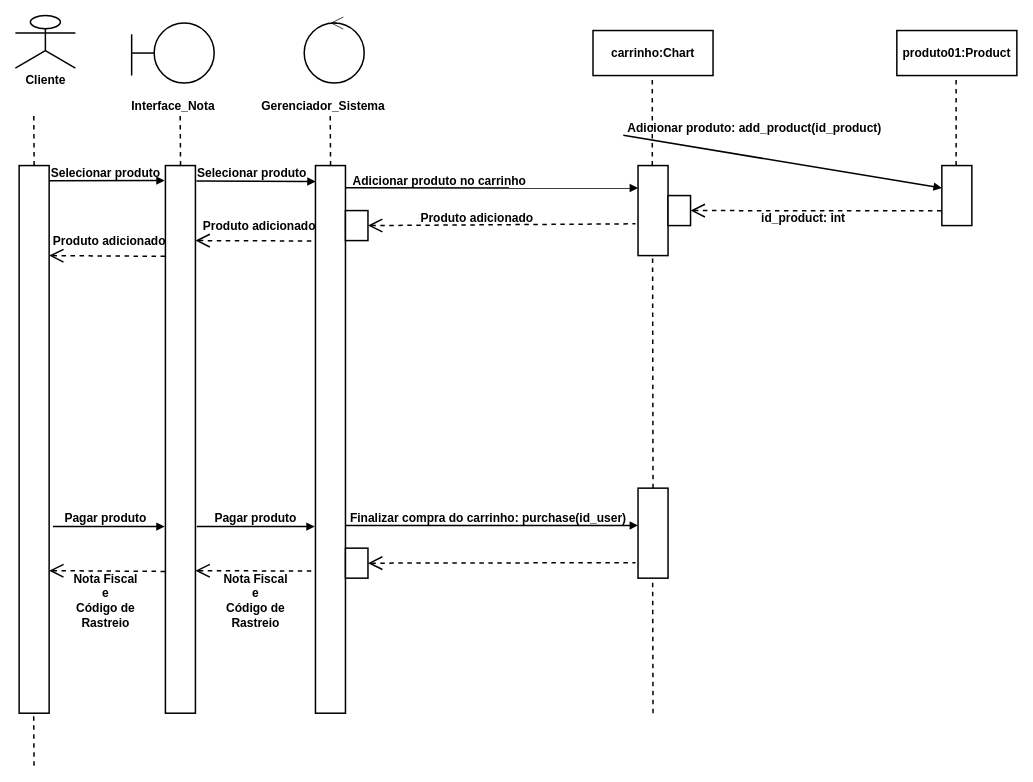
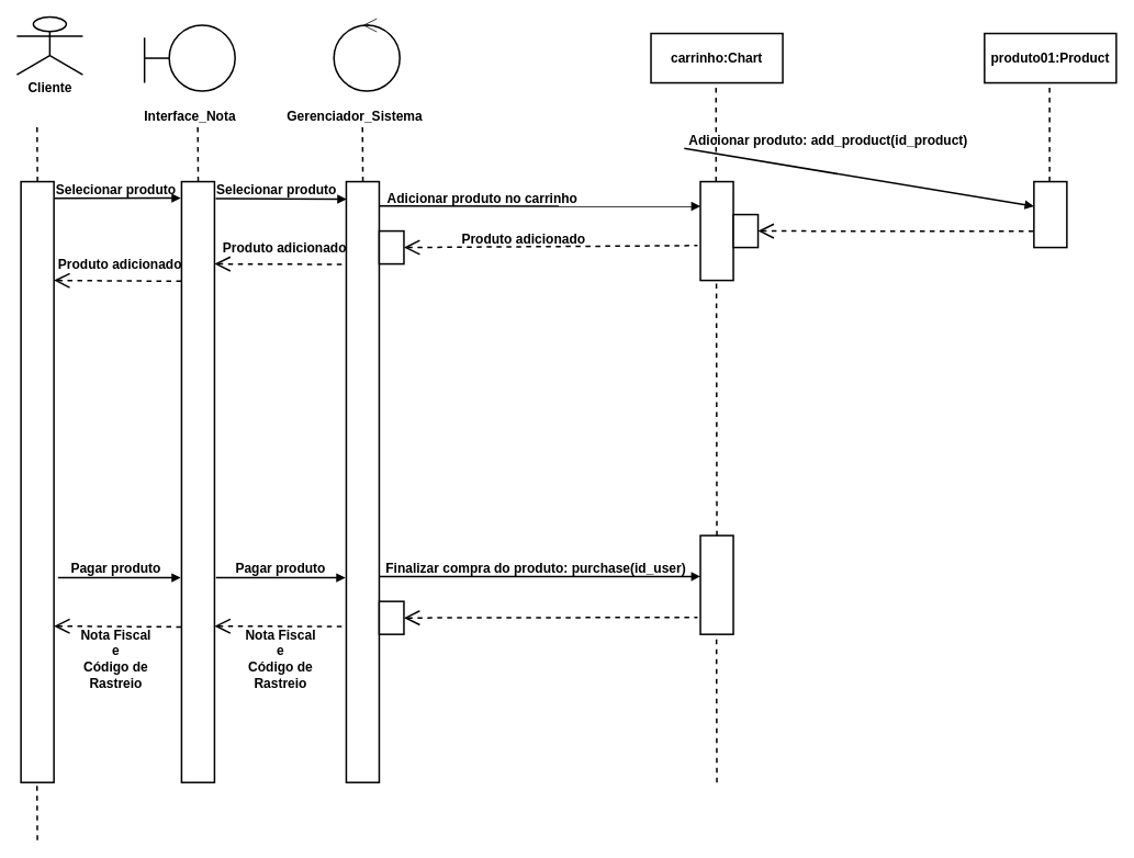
  <mxCell id="0" />
  <mxCell id="1" parent="0" />
  <mxCell id="2" value="Cliente" style="shape=umlActor;verticalLabelPosition=bottom;verticalAlign=top;html=1;outlineConnect=0;strokeWidth=2;fontStyle=1;fontSize=16;" vertex="1" parent="1"><mxGeometry x="20" y="20" width="80" height="70" as="geometry" /></mxCell>
  <mxCell id="3" value="" style="rounded=0;whiteSpace=wrap;html=1;strokeWidth=2;fontSize=16;direction=south;" vertex="1" parent="1"><mxGeometry x="25" y="220" width="40" height="730" as="geometry" /></mxCell>
  <mxCell id="4" value="" style="endArrow=none;dashed=1;html=1;fontSize=16;fontStyle=0;strokeWidth=2;" edge="1" parent="1"><mxGeometry width="50" height="50" relative="1" as="geometry"><mxPoint x="45" y="220" as="sourcePoint" /><mxPoint x="44.5" y="150" as="targetPoint" /></mxGeometry></mxCell>
  <mxCell id="5" value="" style="endArrow=none;dashed=1;html=1;fontSize=16;fontStyle=0;strokeWidth=2;" edge="1" parent="1"><mxGeometry width="50" height="50" relative="1" as="geometry"><mxPoint x="44.91" y="1020" as="sourcePoint" /><mxPoint x="44.41" y="950" as="targetPoint" /></mxGeometry></mxCell>
  <mxCell id="6" value="&lt;b&gt;carrinho:Chart&lt;/b&gt;" style="rounded=0;whiteSpace=wrap;html=1;strokeWidth=2;fontSize=16;" vertex="1" parent="1"><mxGeometry x="790" y="40" width="160" height="60" as="geometry" /></mxCell>
  <mxCell id="7" value="" style="endArrow=block;html=1;strokeWidth=2;fontSize=16;endFill=1;exitX=0.035;exitY=1.017;exitDx=0;exitDy=0;exitPerimeter=0;entryX=0.994;entryY=1;entryDx=0;entryDy=0;entryPerimeter=0;" edge="1" parent="1" source="8" target="8"><mxGeometry width="50" height="50" relative="1" as="geometry"><mxPoint x="140" y="260" as="sourcePoint" /><mxPoint x="219" y="240" as="targetPoint" /></mxGeometry></mxCell>
  <mxCell id="8" value="&lt;b&gt;Selecionar produto&lt;/b&gt;" style="text;html=1;align=center;verticalAlign=middle;resizable=0;points=[];autosize=1;fontSize=16;" vertex="1" parent="1"><mxGeometry x="60" y="220" width="160" height="20" as="geometry" /></mxCell>
  <mxCell id="9" value="" style="endArrow=none;dashed=1;html=1;fontSize=16;fontStyle=0;strokeWidth=2;" edge="1" parent="1"><mxGeometry width="50" height="50" relative="1" as="geometry"><mxPoint x="869" y="220" as="sourcePoint" /><mxPoint x="869" y="100" as="targetPoint" /></mxGeometry></mxCell>
  <mxCell id="10" value="" style="endArrow=block;html=1;strokeWidth=2;fontSize=16;endFill=1;exitX=0.001;exitY=0.983;exitDx=0;exitDy=0;exitPerimeter=0;" edge="1" parent="1" source="11"><mxGeometry width="50" height="50" relative="1" as="geometry"><mxPoint x="930" y="270" as="sourcePoint" /><mxPoint x="1255" y="250" as="targetPoint" /></mxGeometry></mxCell>
  <mxCell id="11" value="&lt;b&gt;Adicionar produto: add_product(id_product)&lt;/b&gt;" style="text;html=1;align=center;verticalAlign=middle;resizable=0;points=[];autosize=1;fontSize=16;" vertex="1" parent="1"><mxGeometry x="830" y="160" width="350" height="20" as="geometry" /></mxCell>
  <mxCell id="12" value="" style="rounded=0;whiteSpace=wrap;html=1;strokeWidth=2;fontSize=16;direction=south;" vertex="1" parent="1"><mxGeometry x="850" y="220" width="40" height="120" as="geometry" /></mxCell>
  <mxCell id="13" value="" style="ellipse;whiteSpace=wrap;html=1;aspect=fixed;strokeWidth=2;fontSize=16;" vertex="1" parent="1"><mxGeometry x="205" y="30" width="80" height="80" as="geometry" /></mxCell>
  <mxCell id="14" value="" style="endArrow=none;html=1;strokeWidth=2;fontSize=16;" edge="1" parent="1"><mxGeometry width="50" height="50" relative="1" as="geometry"><mxPoint x="175" y="100" as="sourcePoint" /><mxPoint x="175" y="45" as="targetPoint" /></mxGeometry></mxCell>
  <mxCell id="15" value="" style="endArrow=none;html=1;strokeWidth=2;fontSize=16;entryX=0;entryY=0.5;entryDx=0;entryDy=0;" edge="1" parent="1" target="13"><mxGeometry width="50" height="50" relative="1" as="geometry"><mxPoint x="175" y="70" as="sourcePoint" /><mxPoint x="195" y="40" as="targetPoint" /></mxGeometry></mxCell>
  <mxCell id="16" value="&lt;b&gt;Interface_Nota&lt;/b&gt;" style="text;html=1;align=center;verticalAlign=middle;resizable=0;points=[];autosize=1;fontSize=16;" vertex="1" parent="1"><mxGeometry x="170" y="130" width="120" height="20" as="geometry" /></mxCell>
  <mxCell id="17" value="" style="endArrow=none;dashed=1;html=1;fontSize=16;fontStyle=0;strokeWidth=2;" edge="1" parent="1"><mxGeometry width="50" height="50" relative="1" as="geometry"><mxPoint x="240.16" y="220" as="sourcePoint" /><mxPoint x="239.66" y="150" as="targetPoint" /></mxGeometry></mxCell>
  <mxCell id="18" value="" style="rounded=0;whiteSpace=wrap;html=1;strokeWidth=2;fontSize=16;direction=south;" vertex="1" parent="1"><mxGeometry x="220" y="220" width="40" height="730" as="geometry" /></mxCell>
  <mxCell id="19" value="" style="endArrow=block;html=1;strokeWidth=2;fontSize=16;endFill=1;exitX=0.04;exitY=1.033;exitDx=0;exitDy=0;exitPerimeter=0;entryX=1.033;entryY=1.06;entryDx=0;entryDy=0;entryPerimeter=0;" edge="1" parent="1" source="20" target="20"><mxGeometry width="50" height="50" relative="1" as="geometry"><mxPoint x="335" y="258.68" as="sourcePoint" /><mxPoint x="415" y="238.68" as="targetPoint" /></mxGeometry></mxCell>
  <mxCell id="20" value="&lt;b&gt;Selecionar produto&lt;/b&gt;" style="text;html=1;align=center;verticalAlign=middle;resizable=0;points=[];autosize=1;fontSize=16;" vertex="1" parent="1"><mxGeometry x="255" y="220" width="160" height="20" as="geometry" /></mxCell>
  <mxCell id="21" value="" style="ellipse;whiteSpace=wrap;html=1;aspect=fixed;strokeWidth=2;fontSize=16;" vertex="1" parent="1"><mxGeometry x="405" y="30" width="80" height="80" as="geometry" /></mxCell>
  <mxCell id="22" value="&lt;b&gt;Gerenciador_Sistema&lt;/b&gt;" style="text;html=1;align=center;verticalAlign=middle;resizable=0;points=[];autosize=1;fontSize=16;" vertex="1" parent="1"><mxGeometry x="340" y="130" width="180" height="20" as="geometry" /></mxCell>
  <mxCell id="23" value="" style="endArrow=none;dashed=1;html=1;fontSize=16;fontStyle=0;strokeWidth=2;" edge="1" parent="1"><mxGeometry width="50" height="50" relative="1" as="geometry"><mxPoint x="440.16" y="220" as="sourcePoint" /><mxPoint x="439.66" y="150" as="targetPoint" /></mxGeometry></mxCell>
  <mxCell id="24" value="" style="rounded=0;whiteSpace=wrap;html=1;strokeWidth=2;fontSize=16;direction=south;" vertex="1" parent="1"><mxGeometry x="420" y="220" width="40" height="730" as="geometry" /></mxCell>
  <mxCell id="25" value="" style="endArrow=open;html=1;strokeWidth=1;fontSize=16;endFill=0;entryX=0.5;entryY=0;entryDx=0;entryDy=0;endSize=15;" edge="1" parent="1"><mxGeometry width="50" height="50" relative="1" as="geometry"><mxPoint x="445" y="30" as="sourcePoint" /><mxPoint x="440" y="30" as="targetPoint" /><Array as="points"><mxPoint x="450" y="30" /><mxPoint x="440" y="30" /></Array></mxGeometry></mxCell>
  <mxCell id="26" value="&lt;b&gt;produto01:Product&lt;/b&gt;" style="rounded=0;whiteSpace=wrap;html=1;strokeWidth=2;fontSize=16;" vertex="1" parent="1"><mxGeometry x="1195" y="40" width="160" height="60" as="geometry" /></mxCell>
  <mxCell id="27" value="" style="endArrow=none;dashed=1;html=1;fontSize=16;fontStyle=0;strokeWidth=2;" edge="1" parent="1"><mxGeometry width="50" height="50" relative="1" as="geometry"><mxPoint x="1274" y="220" as="sourcePoint" /><mxPoint x="1274" y="100" as="targetPoint" /></mxGeometry></mxCell>
  <mxCell id="28" value="" style="rounded=0;whiteSpace=wrap;html=1;strokeWidth=2;fontSize=16;direction=south;" vertex="1" parent="1"><mxGeometry x="1255" y="220" width="40" height="80" as="geometry" /></mxCell>
  <mxCell id="29" value="" style="endArrow=block;html=1;strokeWidth=2;fontSize=16;endFill=1;exitX=0.001;exitY=0.983;exitDx=0;exitDy=0;exitPerimeter=0;entryX=0.25;entryY=1;entryDx=0;entryDy=0;" edge="1" parent="1" source="30" target="12"><mxGeometry width="50" height="50" relative="1" as="geometry"><mxPoint x="450" y="269.65" as="sourcePoint" /><mxPoint x="775" y="249.65" as="targetPoint" /></mxGeometry></mxCell>
  <mxCell id="30" value="&lt;b&gt;Adicionar produto no carrinho&lt;/b&gt;" style="text;html=1;align=center;verticalAlign=middle;resizable=0;points=[];autosize=1;fontSize=16;" vertex="1" parent="1"><mxGeometry x="460" y="230" width="250" height="20" as="geometry" /></mxCell>
  <mxCell id="31" value="" style="endArrow=none;html=1;strokeWidth=2;fontSize=16;endFill=0;startArrow=open;startFill=0;dashed=1;endSize=20;startSize=15;" edge="1" parent="1"><mxGeometry width="50" height="50" relative="1" as="geometry"><mxPoint x="920" y="280" as="sourcePoint" /><mxPoint x="1254.65" y="280.34" as="targetPoint" /></mxGeometry></mxCell>
- <mxCell id="32" value="&lt;b&gt;id_product: int&lt;/b&gt;" style="text;html=1;align=center;verticalAlign=middle;resizable=0;points=[];autosize=1;fontSize=16;" vertex="1" parent="1"><mxGeometry x="1005" y="280" width="130" height="20" as="geometry" /></mxCell>
  <mxCell id="33" value="" style="rounded=0;whiteSpace=wrap;html=1;strokeWidth=2;fontSize=16;direction=south;" vertex="1" parent="1"><mxGeometry x="890" y="260" width="30" height="40" as="geometry" /></mxCell>
  <mxCell id="34" value="" style="endArrow=none;html=1;strokeWidth=2;fontSize=16;endFill=0;startArrow=open;startFill=0;dashed=1;exitX=0.5;exitY=0;exitDx=0;exitDy=0;entryX=0.647;entryY=1.085;entryDx=0;entryDy=0;entryPerimeter=0;endSize=20;startSize=15;" edge="1" parent="1" source="37" target="12"><mxGeometry width="50" height="50" relative="1" as="geometry"><mxPoint x="500" y="299" as="sourcePoint" /><mxPoint x="780" y="299" as="targetPoint" /></mxGeometry></mxCell>
  <mxCell id="35" value="" style="endArrow=none;html=1;strokeWidth=2;fontSize=16;endFill=0;exitX=0.04;exitY=1.033;exitDx=0;exitDy=0;exitPerimeter=0;entryX=1.033;entryY=1.06;entryDx=0;entryDy=0;entryPerimeter=0;startArrow=open;startFill=0;dashed=1;startSize=15;" edge="1" parent="1"><mxGeometry width="50" height="50" relative="1" as="geometry"><mxPoint x="260" y="320" as="sourcePoint" /><mxPoint x="418.88" y="320.54" as="targetPoint" /></mxGeometry></mxCell>
  <mxCell id="36" value="" style="endArrow=none;html=1;strokeWidth=2;fontSize=16;endFill=0;exitX=0.04;exitY=1.033;exitDx=0;exitDy=0;exitPerimeter=0;startArrow=open;startFill=0;dashed=1;startSize=15;" edge="1" parent="1"><mxGeometry width="50" height="50" relative="1" as="geometry"><mxPoint x="65" y="340" as="sourcePoint" /><mxPoint x="220" y="341" as="targetPoint" /></mxGeometry></mxCell>
  <mxCell id="37" value="" style="rounded=0;whiteSpace=wrap;html=1;strokeWidth=2;fontSize=16;direction=south;" vertex="1" parent="1"><mxGeometry x="460" y="280" width="30" height="40" as="geometry" /></mxCell>
  <mxCell id="38" value="&lt;b&gt;Produto adicionado&lt;/b&gt;" style="text;html=1;align=center;verticalAlign=middle;resizable=0;points=[];autosize=1;fontSize=16;" vertex="1" parent="1"><mxGeometry x="550" y="280" width="170" height="20" as="geometry" /></mxCell>
  <mxCell id="39" value="&lt;b&gt;Produto adicionado&lt;/b&gt;" style="text;html=1;align=center;verticalAlign=middle;resizable=0;points=[];autosize=1;fontSize=16;" vertex="1" parent="1"><mxGeometry x="260" y="290" width="170" height="20" as="geometry" /></mxCell>
  <mxCell id="40" value="&lt;b&gt;Produto adicionado&lt;/b&gt;" style="text;html=1;align=center;verticalAlign=middle;resizable=0;points=[];autosize=1;fontSize=16;" vertex="1" parent="1"><mxGeometry x="60" y="310" width="170" height="20" as="geometry" /></mxCell>
  <mxCell id="41" value="" style="endArrow=block;html=1;strokeWidth=2;fontSize=16;endFill=1;entryX=0.038;entryY=1.025;entryDx=0;entryDy=0;entryPerimeter=0;" edge="1" parent="1"><mxGeometry width="50" height="50" relative="1" as="geometry"><mxPoint x="70" y="701" as="sourcePoint" /><mxPoint x="219" y="701.28" as="targetPoint" /></mxGeometry></mxCell>
  <mxCell id="42" value="&lt;b&gt;Pagar produto&lt;/b&gt;" style="text;html=1;align=center;verticalAlign=middle;resizable=0;points=[];autosize=1;fontSize=16;" vertex="1" parent="1"><mxGeometry x="80" y="680" width="120" height="20" as="geometry" /></mxCell>
  <mxCell id="43" value="" style="endArrow=none;html=1;strokeWidth=2;fontSize=16;endFill=0;exitX=0.04;exitY=1.033;exitDx=0;exitDy=0;exitPerimeter=0;startArrow=open;startFill=0;dashed=1;startSize=15;" edge="1" parent="1"><mxGeometry width="50" height="50" relative="1" as="geometry"><mxPoint x="65" y="760" as="sourcePoint" /><mxPoint x="220" y="761" as="targetPoint" /></mxGeometry></mxCell>
  <mxCell id="44" value="" style="endArrow=block;html=1;strokeWidth=2;fontSize=16;endFill=1;exitX=0.659;exitY=-0.045;exitDx=0;exitDy=0;exitPerimeter=0;entryX=0.038;entryY=1.025;entryDx=0;entryDy=0;entryPerimeter=0;" edge="1" parent="1" source="18"><mxGeometry width="50" height="50" relative="1" as="geometry"><mxPoint x="340" y="720" as="sourcePoint" /><mxPoint x="419" y="701.28" as="targetPoint" /></mxGeometry></mxCell>
  <mxCell id="45" value="&lt;b&gt;Pagar produto&lt;/b&gt;" style="text;html=1;align=center;verticalAlign=middle;resizable=0;points=[];autosize=1;fontSize=16;" vertex="1" parent="1"><mxGeometry x="280" y="680" width="120" height="20" as="geometry" /></mxCell>
  <mxCell id="46" value="" style="endArrow=none;html=1;strokeWidth=2;fontSize=16;endFill=0;exitX=0.04;exitY=1.033;exitDx=0;exitDy=0;exitPerimeter=0;entryX=1.033;entryY=1.06;entryDx=0;entryDy=0;entryPerimeter=0;startArrow=open;startFill=0;dashed=1;startSize=15;" edge="1" parent="1"><mxGeometry width="50" height="50" relative="1" as="geometry"><mxPoint x="260" y="760" as="sourcePoint" /><mxPoint x="418.88" y="760.54" as="targetPoint" /></mxGeometry></mxCell>
  <mxCell id="47" value="&lt;b&gt;Nota Fiscal&lt;br&gt;e&lt;br&gt;Código de&lt;br&gt;Rastreio&lt;br&gt;&lt;/b&gt;" style="text;html=1;align=center;verticalAlign=middle;resizable=0;points=[];autosize=1;fontSize=16;" vertex="1" parent="1"><mxGeometry x="290" y="760" width="100" height="80" as="geometry" /></mxCell>
  <mxCell id="48" value="" style="endArrow=none;dashed=1;html=1;fontSize=16;fontStyle=0;strokeWidth=2;exitX=0;exitY=0.5;exitDx=0;exitDy=0;" edge="1" parent="1" source="49"><mxGeometry width="50" height="50" relative="1" as="geometry"><mxPoint x="869.41" y="460" as="sourcePoint" /><mxPoint x="869.41" y="340" as="targetPoint" /></mxGeometry></mxCell>
  <mxCell id="49" value="" style="rounded=0;whiteSpace=wrap;html=1;strokeWidth=2;fontSize=16;direction=south;" vertex="1" parent="1"><mxGeometry x="850" y="650" width="40" height="120" as="geometry" /></mxCell>
  <mxCell id="50" value="" style="endArrow=block;html=1;strokeWidth=2;fontSize=16;endFill=1;exitX=0.001;exitY=0.983;exitDx=0;exitDy=0;exitPerimeter=0;entryX=0.414;entryY=1;entryDx=0;entryDy=0;entryPerimeter=0;" edge="1" parent="1" source="51" target="49"><mxGeometry width="50" height="50" relative="1" as="geometry"><mxPoint x="450" y="719.65" as="sourcePoint" /><mxPoint x="775" y="699.65" as="targetPoint" /></mxGeometry></mxCell>
- <mxCell id="51" value="&lt;b&gt;Finalizar compra do carrinho: purchase(id_user)&lt;/b&gt;" style="text;html=1;align=center;verticalAlign=middle;resizable=0;points=[];autosize=1;fontSize=16;" vertex="1" parent="1"><mxGeometry x="460" y="680" width="380" height="20" as="geometry" /></mxCell>
+ <mxCell id="51" value="&lt;b&gt;Finalizar compra do produto: purchase(id_user)&lt;/b&gt;" style="text;html=1;align=center;verticalAlign=middle;resizable=0;points=[];autosize=1;fontSize=16;" vertex="1" parent="1"><mxGeometry x="460" y="680" width="380" height="20" as="geometry" /></mxCell>
  <mxCell id="52" value="" style="endArrow=none;html=1;strokeWidth=2;fontSize=16;endFill=0;startArrow=open;startFill=0;dashed=1;exitX=0.5;exitY=0;exitDx=0;exitDy=0;entryX=0.828;entryY=1.085;entryDx=0;entryDy=0;entryPerimeter=0;endSize=20;startSize=15;" edge="1" parent="1" source="53" target="49"><mxGeometry width="50" height="50" relative="1" as="geometry"><mxPoint x="500" y="749" as="sourcePoint" /><mxPoint x="780" y="749" as="targetPoint" /></mxGeometry></mxCell>
  <mxCell id="53" value="" style="rounded=0;whiteSpace=wrap;html=1;strokeWidth=2;fontSize=16;direction=south;" vertex="1" parent="1"><mxGeometry x="460" y="730" width="30" height="40" as="geometry" /></mxCell>
  <mxCell id="54" value="" style="endArrow=none;dashed=1;html=1;fontSize=16;fontStyle=0;strokeWidth=2;" edge="1" parent="1"><mxGeometry width="50" height="50" relative="1" as="geometry"><mxPoint x="870" y="950" as="sourcePoint" /><mxPoint x="869.5" y="770" as="targetPoint" /></mxGeometry></mxCell>
  <mxCell id="55" value="&lt;b&gt;Nota Fiscal&lt;br&gt;e&lt;br&gt;Código de&lt;br&gt;Rastreio&lt;br&gt;&lt;/b&gt;" style="text;html=1;align=center;verticalAlign=middle;resizable=0;points=[];autosize=1;fontSize=16;" vertex="1" parent="1"><mxGeometry x="90" y="760" width="100" height="80" as="geometry" /></mxCell>
